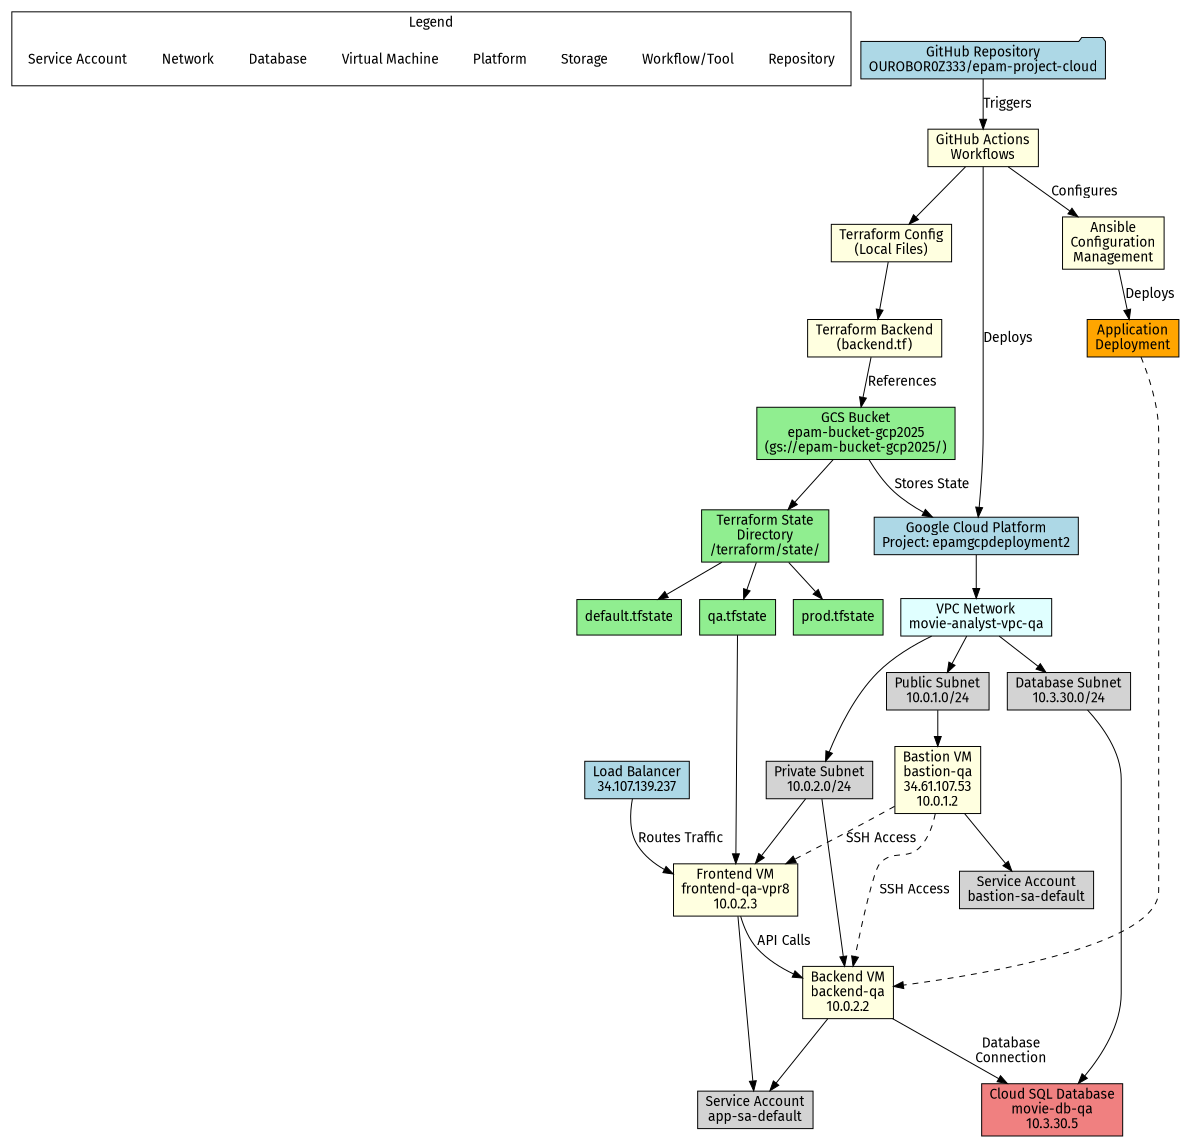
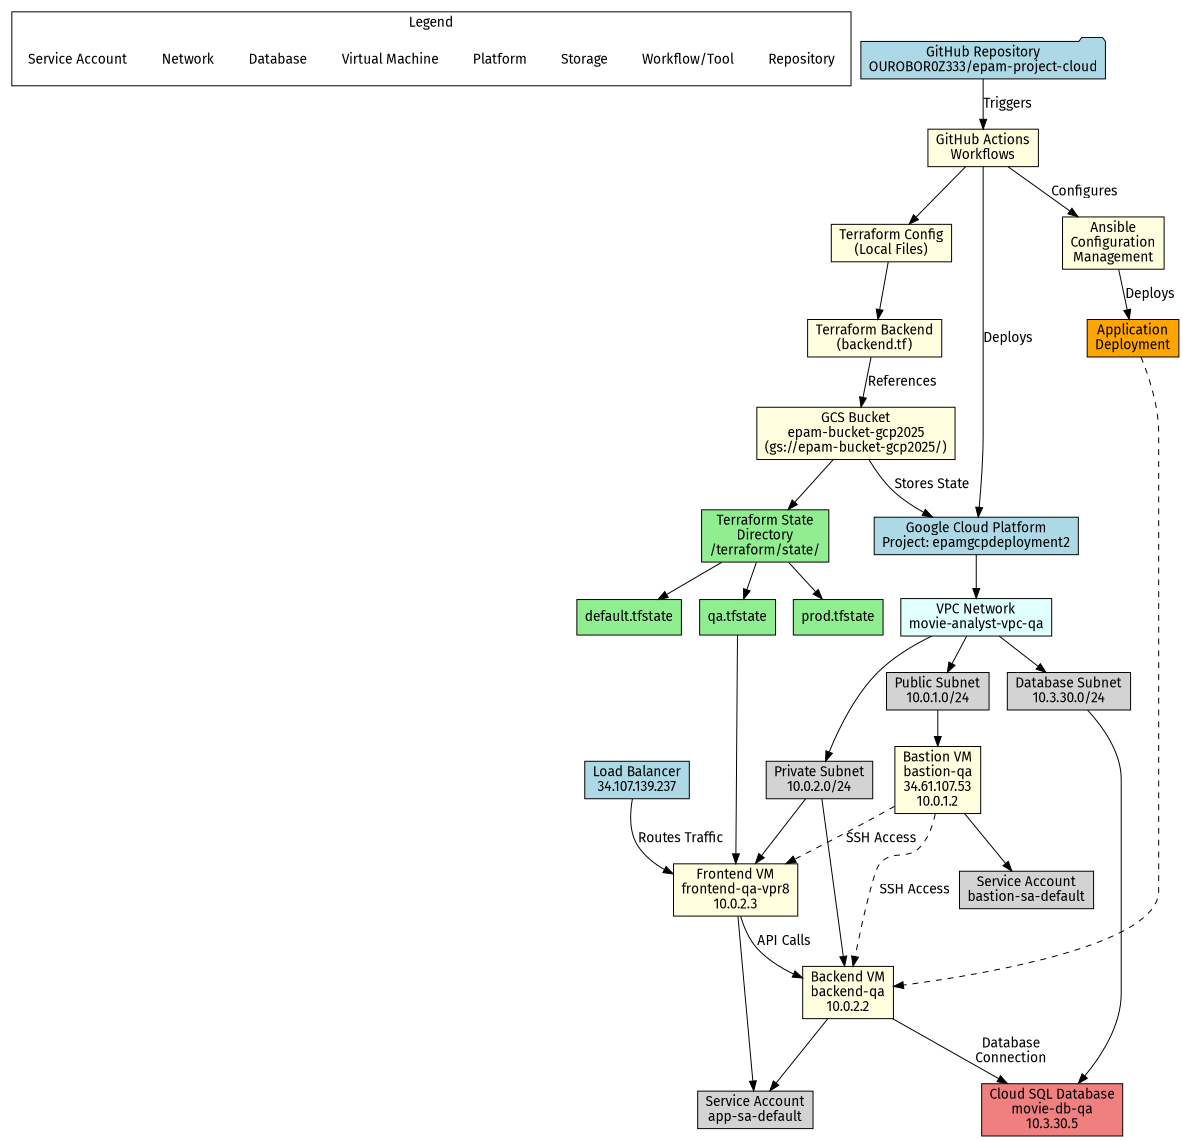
  digraph {
    fontname="Fira Sans"
    rankdir=TB
    node [fillcolor=white fontname="Fira Sans" shape=box style=filled]
    edge [fontname="Fira Sans"]
    n1 [label=Repository shape=plaintext]
    n2 [label="Workflow/Tool" shape=plaintext]
    n3 [label=Storage shape=plaintext]
    n4 [label=Platform shape=plaintext]
    n5 [label="Virtual Machine" shape=plaintext]
    n6 [label=Database shape=plaintext]
    n7 [label=Network shape=plaintext]
    n8 [label="Service Account" shape=plaintext]
    n9 [fillcolor=lightblue label="GitHub Repository\nOUROBOR0Z333/epam-project-cloud" shape=folder]
    n10 [fillcolor=lightyellow label="GitHub Actions\nWorkflows"]
    n11 [fillcolor=lightyellow label="Terraform Config\n(Local Files)"]
    n12 [fillcolor=lightblue label="Google Cloud Platform\nProject: epamgcpdeployment2" shape=cloud]
    n13 [fillcolor=lightyellow label="Ansible\nConfiguration\nManagement"]
    n14 [fillcolor=lightyellow label="Terraform Backend\n(backend.tf)"]
    n15 [fillcolor=lightcyan label="VPC Network\nmovie-analyst-vpc-qa"]
    n16 [fillcolor=orange label="Application\nDeployment"]
-   n17 [fillcolor=lightgreen label="GCS Bucket\nepam-bucket-gcp2025\n(gs://epam-bucket-gcp2025/)"]
+   n17 [fillcolor=lightyellow label="GCS Bucket\nepam-bucket-gcp2025\n(gs://epam-bucket-gcp2025/)"]
    n18 [fillcolor=lightgreen label="Terraform State\nDirectory\n/terraform/state/"]
    n19 [fillcolor=lightgreen label="default.tfstate"]
    n20 [fillcolor=lightgreen label="qa.tfstate"]
    n21 [fillcolor=lightgreen label="prod.tfstate"]
    n22 [fillcolor=lightyellow label="Frontend VM\nfrontend-qa-vpr8\n10.0.2.3"]
    n23 [fillcolor=lightgray label="Public Subnet\n10.0.1.0/24"]
    n24 [fillcolor=lightgray label="Private Subnet\n10.0.2.0/24"]
    n25 [fillcolor=lightgray label="Database Subnet\n10.3.30.0/24"]
    n26 [fillcolor=lightyellow label="Bastion VM\nbastion-qa\n34.61.107.53\n10.0.1.2"]
    n27 [fillcolor=lightyellow label="Backend VM\nbackend-qa\n10.0.2.2"]
    n28 [fillcolor=lightcoral label="Cloud SQL Database\nmovie-db-qa\n10.3.30.5"]
    n29 [fillcolor=lightgray label="Service Account\nbastion-sa-default"]
    n30 [fillcolor=lightgray label="Service Account\napp-sa-default"]
    n31 [fillcolor=lightblue label="Load Balancer\n34.107.139.237"]
    subgraph cluster_1 {
      label=Legend
      style=solid
      n1
      n2
      n3
      n4
      n5
      n6
      n7
      n8
    }
    n9 -> n10 [label=Triggers]
    n10 -> n11
    n10 -> n12 [label=Deploys]
    n10 -> n13 [label=Configures]
    n11 -> n14
    n12 -> n15
    n13 -> n16 [label=Deploys]
    n14 -> n17 [label=References]
    n15 -> n23
    n15 -> n24
    n15 -> n25
    n16 -> n27 [style=dashed]
    n17 -> n12 [label="Stores State"]
    n17 -> n18
    n18 -> n19
    n18 -> n20
    n18 -> n21
    n20 -> n22
    n22 -> n27 [label="API Calls"]
    n22 -> n30
    n23 -> n26
    n24 -> n22
    n24 -> n27
    n25 -> n28
    n26 -> n22 [label="SSH Access" style=dashed]
    n26 -> n27 [label="SSH Access" style=dashed]
    n26 -> n29
    n27 -> n28 [label="Database\nConnection"]
    n27 -> n30
    n31 -> n22 [label="Routes Traffic"]
  }
